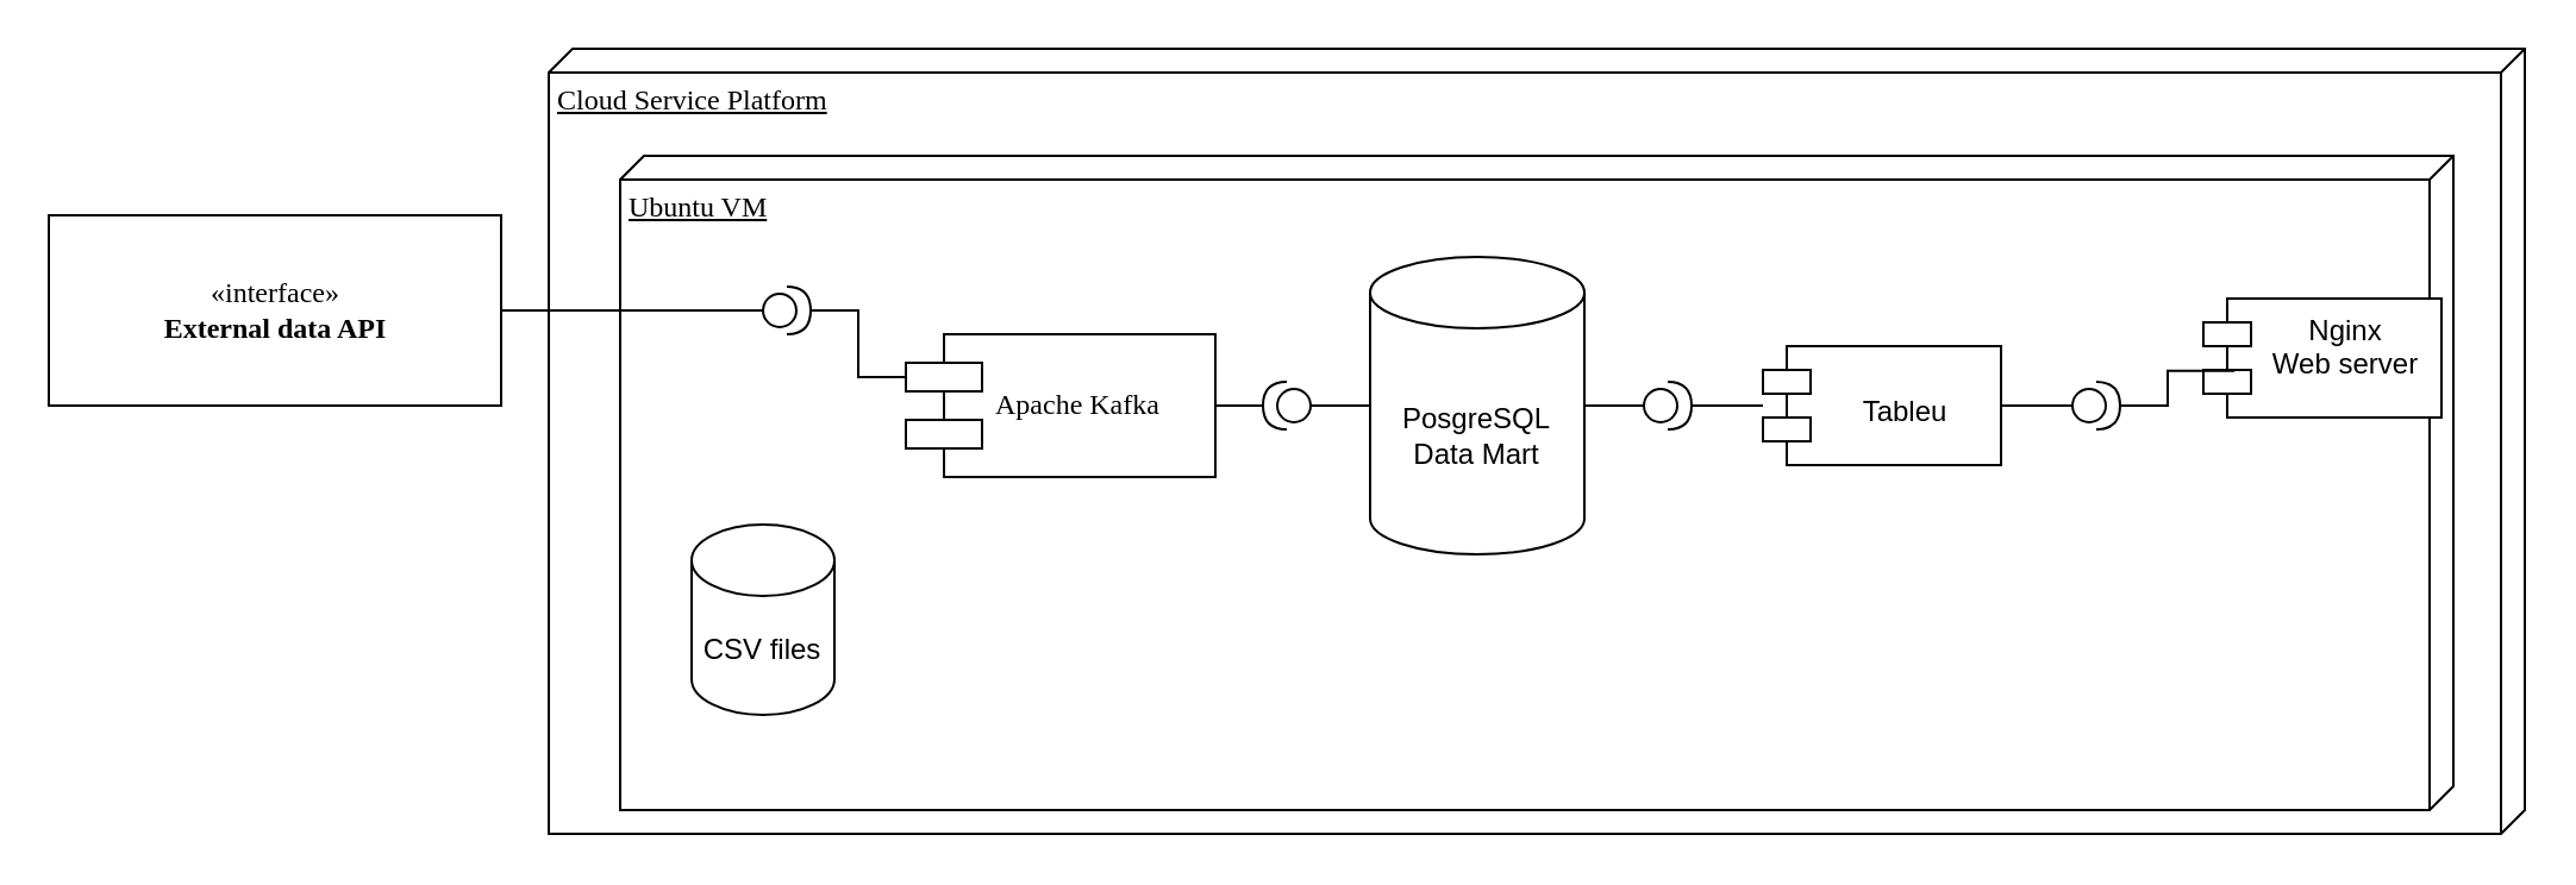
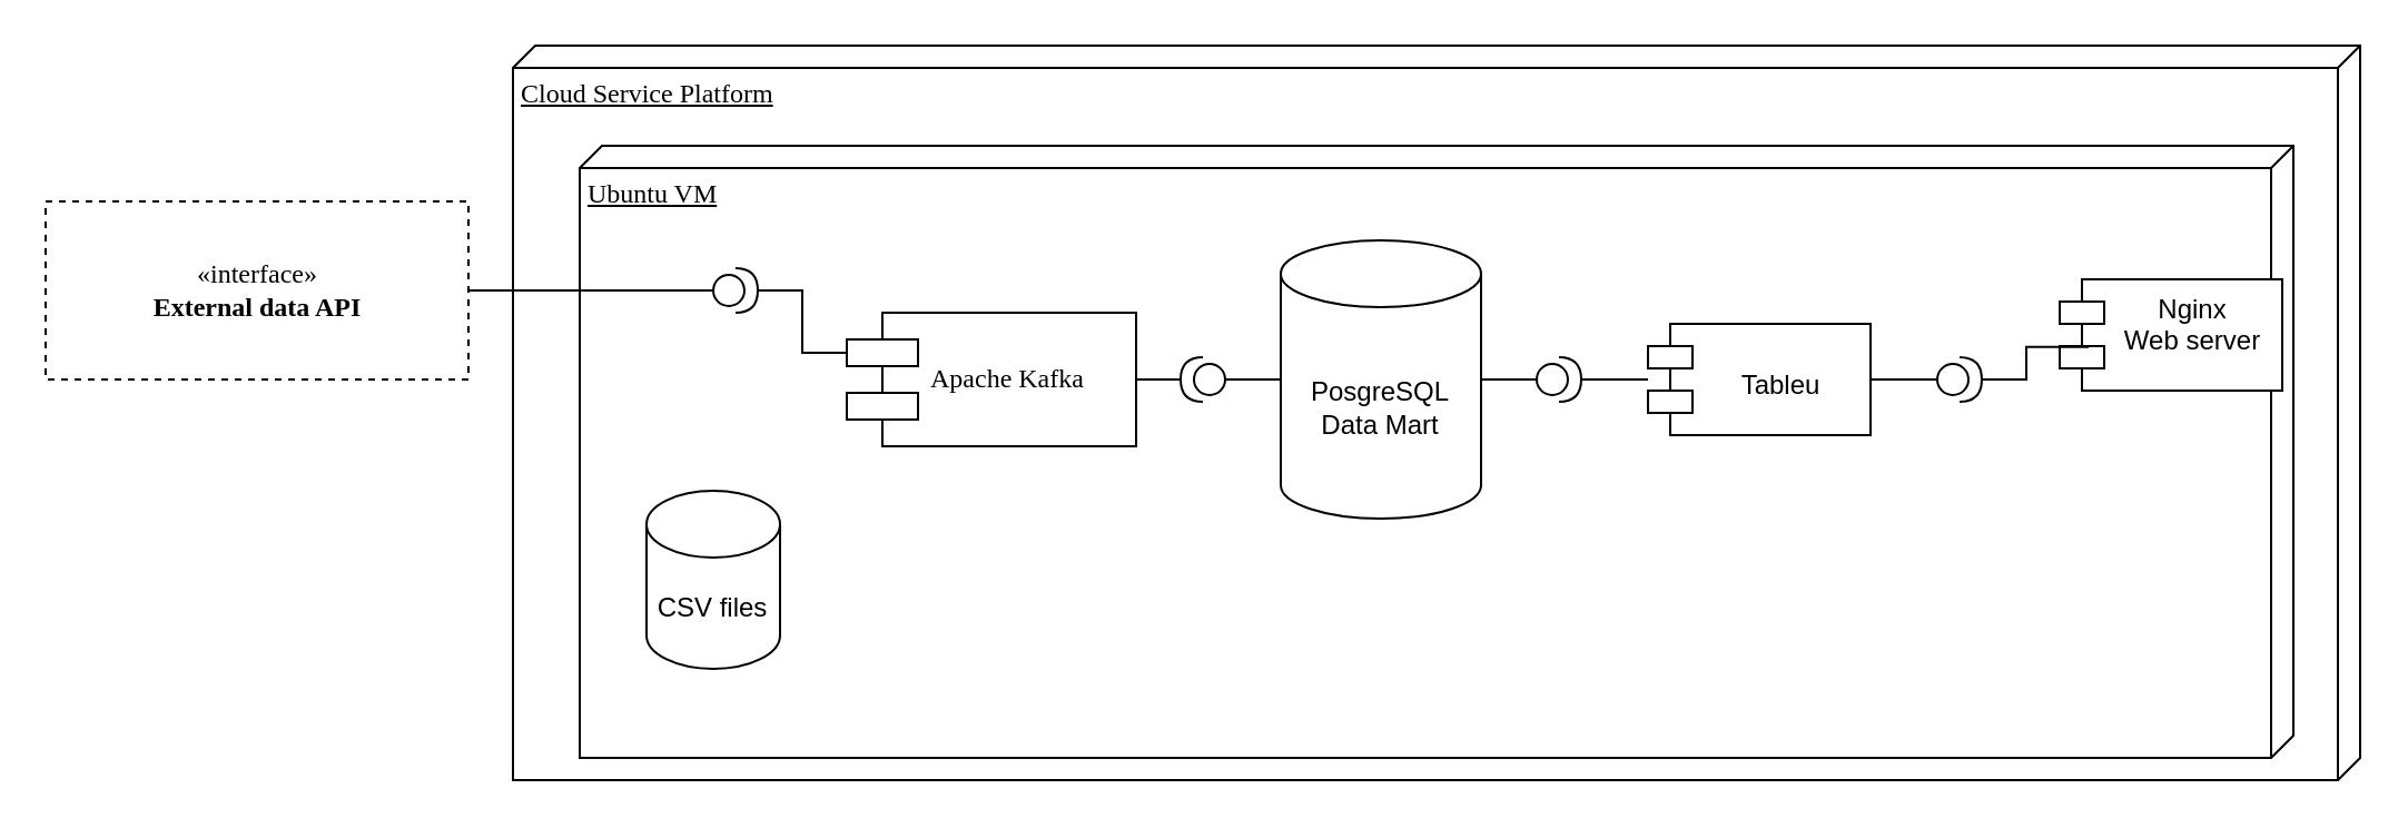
  <mxCell id="0" />
  <mxCell id="1" parent="0" />
  <mxCell id="2" value="Cloud Service Platform" style="verticalAlign=top;align=left;spacingTop=8;spacingLeft=2;spacingRight=12;shape=cube;size=10;direction=south;fontStyle=4;html=1;rounded=0;shadow=0;comic=0;labelBackgroundColor=none;strokeWidth=1;fontFamily=Verdana;fontSize=12" parent="1" vertex="1"><mxGeometry x="230" y="20" width="830" height="330" as="geometry" /></mxCell>
  <mxCell id="3" value="Ubuntu VM" style="verticalAlign=top;align=left;spacingTop=8;spacingLeft=2;spacingRight=12;shape=cube;size=10;direction=south;fontStyle=4;html=1;rounded=0;shadow=0;comic=0;labelBackgroundColor=none;strokeWidth=1;fontFamily=Verdana;fontSize=12" parent="1" vertex="1"><mxGeometry x="260" y="65" width="770" height="275" as="geometry" /></mxCell>
  <mxCell id="4" value="Apache Kafka" style="shape=component;align=left;spacingLeft=36;rounded=0;shadow=0;comic=0;labelBackgroundColor=none;strokeWidth=1;fontFamily=Verdana;fontSize=12;html=1;" parent="1" vertex="1"><mxGeometry x="380" y="140" width="130" height="60" as="geometry" /></mxCell>
  <mxCell id="5" value="CSV files" style="shape=cylinder3;whiteSpace=wrap;html=1;boundedLbl=1;backgroundOutline=1;size=15;" parent="1" vertex="1"><mxGeometry x="290" y="220" width="60" height="80" as="geometry" /></mxCell>
- <mxCell id="6" value="«interface»&lt;br&gt;&lt;b&gt;External data API&lt;/b&gt;" style="html=1;rounded=0;shadow=0;comic=0;labelBackgroundColor=none;strokeWidth=1;fontFamily=Verdana;fontSize=12;align=center;" parent="1" vertex="1"><mxGeometry x="20" y="90" width="190" height="80" as="geometry" /></mxCell>
+ <mxCell id="6" value="«interface»&lt;br&gt;&lt;b&gt;External data API&lt;/b&gt;" style="html=1;rounded=0;shadow=0;comic=0;labelBackgroundColor=none;strokeWidth=1;fontFamily=Verdana;fontSize=12;align=center;dashed=1;" parent="1" vertex="1"><mxGeometry x="20" y="90" width="190" height="80" as="geometry" /></mxCell>
  <mxCell id="7" style="edgeStyle=orthogonalEdgeStyle;rounded=0;orthogonalLoop=1;jettySize=auto;html=1;entryX=0;entryY=0.3;entryDx=0;entryDy=0;exitX=1;exitY=0.5;exitDx=0;exitDy=0;exitPerimeter=0;endArrow=none;endFill=0;" parent="1" source="9" target="4" edge="1"><mxGeometry relative="1" as="geometry"><mxPoint x="330" y="150" as="sourcePoint" /></mxGeometry></mxCell>
  <mxCell id="8" style="edgeStyle=orthogonalEdgeStyle;rounded=0;orthogonalLoop=1;jettySize=auto;html=1;entryX=1;entryY=0.5;entryDx=0;entryDy=0;endArrow=none;endFill=0;" parent="1" source="9" target="6" edge="1"><mxGeometry relative="1" as="geometry" /></mxCell>
  <mxCell id="9" value="" style="shape=providedRequiredInterface;html=1;verticalLabelPosition=bottom;" parent="1" vertex="1"><mxGeometry x="320" y="120" width="20" height="20" as="geometry" /></mxCell>
  <mxCell id="10" style="edgeStyle=orthogonalEdgeStyle;rounded=0;orthogonalLoop=1;jettySize=auto;html=1;endArrow=none;endFill=0;" parent="1" source="12" target="4" edge="1"><mxGeometry relative="1" as="geometry" /></mxCell>
  <mxCell id="11" style="edgeStyle=orthogonalEdgeStyle;rounded=0;orthogonalLoop=1;jettySize=auto;html=1;endArrow=none;endFill=0;" parent="1" source="12" target="14" edge="1"><mxGeometry relative="1" as="geometry" /></mxCell>
  <mxCell id="12" value="" style="shape=providedRequiredInterface;html=1;verticalLabelPosition=bottom;rotation=-180;" parent="1" vertex="1"><mxGeometry x="530" y="160" width="20" height="20" as="geometry" /></mxCell>
  <mxCell id="13" value="&#10;Tableu" style="shape=module;align=left;spacingLeft=20;align=center;verticalAlign=top;" parent="1" vertex="1"><mxGeometry x="740" y="145" width="100" height="50" as="geometry" /></mxCell>
  <mxCell id="14" value="PosgreSQL Data Mart" style="shape=cylinder3;whiteSpace=wrap;html=1;boundedLbl=1;backgroundOutline=1;size=15;" parent="1" vertex="1"><mxGeometry x="575" y="107.5" width="90" height="125" as="geometry" /></mxCell>
  <mxCell id="15" style="edgeStyle=orthogonalEdgeStyle;rounded=0;orthogonalLoop=1;jettySize=auto;html=1;endArrow=none;endFill=0;" parent="1" source="17" target="13" edge="1"><mxGeometry relative="1" as="geometry" /></mxCell>
  <mxCell id="16" style="edgeStyle=orthogonalEdgeStyle;rounded=0;orthogonalLoop=1;jettySize=auto;html=1;endArrow=none;endFill=0;" parent="1" source="17" target="14" edge="1"><mxGeometry relative="1" as="geometry" /></mxCell>
  <mxCell id="17" value="" style="shape=providedRequiredInterface;html=1;verticalLabelPosition=bottom;rotation=0;" parent="1" vertex="1"><mxGeometry x="690" y="160" width="20" height="20" as="geometry" /></mxCell>
  <mxCell id="18" value="Nginx&#10;Web server" style="shape=module;align=left;spacingLeft=20;align=center;verticalAlign=top;" parent="1" vertex="1"><mxGeometry x="925" y="125" width="100" height="50" as="geometry" /></mxCell>
  <mxCell id="19" style="edgeStyle=orthogonalEdgeStyle;rounded=0;orthogonalLoop=1;jettySize=auto;html=1;entryX=1;entryY=0.5;entryDx=0;entryDy=0;endArrow=none;endFill=0;" parent="1" source="21" target="13" edge="1"><mxGeometry relative="1" as="geometry" /></mxCell>
  <mxCell id="20" style="edgeStyle=orthogonalEdgeStyle;rounded=0;orthogonalLoop=1;jettySize=auto;html=1;entryX=0.131;entryY=0.608;entryDx=0;entryDy=0;entryPerimeter=0;endArrow=none;endFill=0;" parent="1" source="21" target="18" edge="1"><mxGeometry relative="1" as="geometry" /></mxCell>
  <mxCell id="21" value="" style="shape=providedRequiredInterface;html=1;verticalLabelPosition=bottom;rotation=0;" parent="1" vertex="1"><mxGeometry x="870" y="160" width="20" height="20" as="geometry" /></mxCell>
